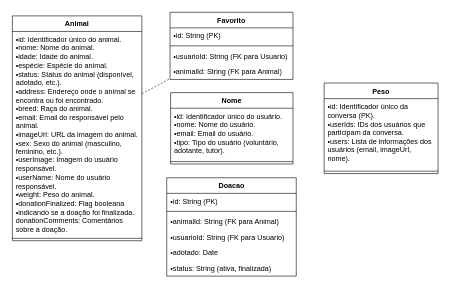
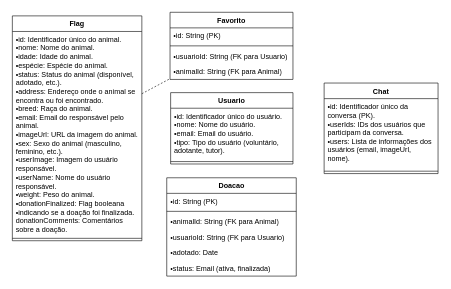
  <mxCell id="0" />
  <mxCell id="1" parent="0" />
- <mxCell id="2" value="Animal" style="swimlane;fontStyle=1;align=center;verticalAlign=top;childLayout=stackLayout;horizontal=1;startSize=26;horizontalStack=0;resizeParent=1;resizeParentMax=0;resizeLast=0;collapsible=1;marginBottom=0;whiteSpace=wrap;html=1;" parent="1" vertex="1"><mxGeometry x="20" y="26" width="216" height="375" as="geometry"><mxRectangle x="330" y="300" width="100" height="30" as="alternateBounds" /></mxGeometry></mxCell>
+ <mxCell id="2" value="Flag" style="swimlane;fontStyle=1;align=center;verticalAlign=top;childLayout=stackLayout;horizontal=1;startSize=26;horizontalStack=0;resizeParent=1;resizeParentMax=0;resizeLast=0;collapsible=1;marginBottom=0;whiteSpace=wrap;html=1;" parent="1" vertex="1"><mxGeometry x="20" y="26" width="216" height="375" as="geometry"><mxRectangle x="330" y="300" width="100" height="30" as="alternateBounds" /></mxGeometry></mxCell>
  <mxCell id="3" value="&lt;div&gt;•id: Identificador único do animal.&lt;/div&gt;&lt;div&gt;•nome: Nome do animal.&lt;/div&gt;&lt;div&gt;•idade: Idade do animal.&lt;/div&gt;&lt;div&gt;•espécie: Espécie do animal.&lt;/div&gt;&lt;div&gt;•status: Status do animal (disponível, adotado, etc.).&lt;/div&gt;&lt;div&gt;•address: Endereço onde o animal se encontra ou foi encontrado.&lt;/div&gt;&lt;div&gt;•breed: Raça do animal.&lt;/div&gt;&lt;div&gt;•email: Email do responsável pelo animal.&lt;/div&gt;&lt;div&gt;•imageUrl: URL da imagem do animal.&lt;/div&gt;&lt;div&gt;•sex: Sexo do animal (masculino, feminino, etc.).&lt;/div&gt;&lt;div&gt;•userImage: Imagem do usuário responsável.&lt;/div&gt;&lt;div&gt;•userName: Nome do usuário responsável.&lt;/div&gt;&lt;div&gt;•weight: Peso do animal.&lt;/div&gt;&lt;div&gt;•donationFinalized: Flag booleana •indicando se a doação foi finalizada.&lt;/div&gt;&lt;div&gt;donationComments:&amp;nbsp;Comentários sobre a doação.&lt;/div&gt;" style="text;strokeColor=none;fillColor=none;align=left;verticalAlign=top;spacingLeft=4;spacingRight=4;overflow=hidden;rotatable=0;points=[[0,0.5],[1,0.5]];portConstraint=eastwest;whiteSpace=wrap;html=1;" vertex="1" parent="2"><mxGeometry y="26" width="216" height="341" as="geometry" /></mxCell>
  <mxCell id="4" value="" style="line;strokeWidth=1;fillColor=none;align=left;verticalAlign=middle;spacingTop=-1;spacingLeft=3;spacingRight=3;rotatable=0;labelPosition=right;points=[];portConstraint=eastwest;strokeColor=inherit;" parent="2" vertex="1"><mxGeometry y="367" width="216" height="8" as="geometry" /></mxCell>
  <mxCell id="5" value="Doacao" style="swimlane;fontStyle=1;align=center;verticalAlign=top;childLayout=stackLayout;horizontal=1;startSize=26;horizontalStack=0;resizeParent=1;resizeParentMax=0;resizeLast=0;collapsible=1;marginBottom=0;whiteSpace=wrap;html=1;" parent="1" vertex="1"><mxGeometry x="277.5" y="296" width="216" height="164" as="geometry"><mxRectangle x="330" y="300" width="100" height="30" as="alternateBounds" /></mxGeometry></mxCell>
  <mxCell id="6" value="•id: String (PK)" style="text;strokeColor=none;fillColor=none;align=left;verticalAlign=top;spacingLeft=4;spacingRight=4;overflow=hidden;rotatable=0;points=[[0,0.5],[1,0.5]];portConstraint=eastwest;whiteSpace=wrap;html=1;" parent="5" vertex="1"><mxGeometry y="26" width="216" height="26" as="geometry" /></mxCell>
  <mxCell id="7" value="" style="line;strokeWidth=1;fillColor=none;align=left;verticalAlign=middle;spacingTop=-1;spacingLeft=3;spacingRight=3;rotatable=0;labelPosition=right;points=[];portConstraint=eastwest;strokeColor=inherit;" parent="5" vertex="1"><mxGeometry y="52" width="216" height="8" as="geometry" /></mxCell>
  <mxCell id="8" value="•animalId: String (FK para Animal)" style="text;strokeColor=none;fillColor=none;align=left;verticalAlign=top;spacingLeft=4;spacingRight=4;overflow=hidden;rotatable=0;points=[[0,0.5],[1,0.5]];portConstraint=eastwest;whiteSpace=wrap;html=1;" parent="5" vertex="1"><mxGeometry y="60" width="216" height="26" as="geometry" /></mxCell>
  <mxCell id="9" value="•usuarioId: String (FK para Usuario)" style="text;strokeColor=none;fillColor=none;align=left;verticalAlign=top;spacingLeft=4;spacingRight=4;overflow=hidden;rotatable=0;points=[[0,0.5],[1,0.5]];portConstraint=eastwest;whiteSpace=wrap;html=1;" parent="5" vertex="1"><mxGeometry y="86" width="216" height="26" as="geometry" /></mxCell>
  <mxCell id="10" value="•adotado: Date" style="text;strokeColor=none;fillColor=none;align=left;verticalAlign=top;spacingLeft=4;spacingRight=4;overflow=hidden;rotatable=0;points=[[0,0.5],[1,0.5]];portConstraint=eastwest;whiteSpace=wrap;html=1;" parent="5" vertex="1"><mxGeometry y="112" width="216" height="26" as="geometry" /></mxCell>
- <mxCell id="11" value="•status: String (ativa, finalizada)" style="text;strokeColor=none;fillColor=none;align=left;verticalAlign=top;spacingLeft=4;spacingRight=4;overflow=hidden;rotatable=0;points=[[0,0.5],[1,0.5]];portConstraint=eastwest;whiteSpace=wrap;html=1;" parent="5" vertex="1"><mxGeometry y="138" width="216" height="26" as="geometry" /></mxCell>
- <mxCell id="12" value="Nome" style="swimlane;fontStyle=1;align=center;verticalAlign=top;childLayout=stackLayout;horizontal=1;startSize=26;horizontalStack=0;resizeParent=1;resizeParentMax=0;resizeLast=0;collapsible=1;marginBottom=0;whiteSpace=wrap;html=1;" parent="1" vertex="1"><mxGeometry x="284" y="154" width="204" height="119" as="geometry"><mxRectangle x="330" y="300" width="100" height="30" as="alternateBounds" /></mxGeometry></mxCell>
+ <mxCell id="11" value="•status: Email (ativa, finalizada)" style="text;strokeColor=none;fillColor=none;align=left;verticalAlign=top;spacingLeft=4;spacingRight=4;overflow=hidden;rotatable=0;points=[[0,0.5],[1,0.5]];portConstraint=eastwest;whiteSpace=wrap;html=1;" parent="5" vertex="1"><mxGeometry y="138" width="216" height="26" as="geometry" /></mxCell>
+ <mxCell id="12" value="Usuario" style="swimlane;fontStyle=1;align=center;verticalAlign=top;childLayout=stackLayout;horizontal=1;startSize=26;horizontalStack=0;resizeParent=1;resizeParentMax=0;resizeLast=0;collapsible=1;marginBottom=0;whiteSpace=wrap;html=1;" parent="1" vertex="1"><mxGeometry x="284" y="154" width="204" height="119" as="geometry"><mxRectangle x="330" y="300" width="100" height="30" as="alternateBounds" /></mxGeometry></mxCell>
  <mxCell id="13" value="&lt;div&gt;&lt;span style=&quot;background-color: initial;&quot;&gt;•&lt;/span&gt;id: Identificador único do usuário.&lt;/div&gt;&lt;div&gt;&lt;span style=&quot;background-color: initial;&quot;&gt;•&lt;/span&gt;nome: Nome do usuário.&lt;/div&gt;&lt;div&gt;&lt;span style=&quot;background-color: initial;&quot;&gt;•&lt;/span&gt;email: Email do usuário.&lt;/div&gt;&lt;div&gt;&lt;span style=&quot;background-color: initial;&quot;&gt;•&lt;/span&gt;tipo: Tipo do usuário (voluntário, adotante, tutor).&lt;/div&gt;" style="text;strokeColor=none;fillColor=none;align=left;verticalAlign=top;spacingLeft=4;spacingRight=4;overflow=hidden;rotatable=0;points=[[0,0.5],[1,0.5]];portConstraint=eastwest;whiteSpace=wrap;html=1;" parent="12" vertex="1"><mxGeometry y="26" width="204" height="85" as="geometry" /></mxCell>
  <mxCell id="14" value="" style="line;strokeWidth=1;fillColor=none;align=left;verticalAlign=middle;spacingTop=-1;spacingLeft=3;spacingRight=3;rotatable=0;labelPosition=right;points=[];portConstraint=eastwest;strokeColor=inherit;" parent="12" vertex="1"><mxGeometry y="111" width="204" height="8" as="geometry" /></mxCell>
  <mxCell id="15" value="Favorito" style="swimlane;fontStyle=1;align=center;verticalAlign=top;childLayout=stackLayout;horizontal=1;startSize=26;horizontalStack=0;resizeParent=1;resizeParentMax=0;resizeLast=0;collapsible=1;marginBottom=0;whiteSpace=wrap;html=1;" parent="1" vertex="1"><mxGeometry x="283" y="20" width="205" height="112" as="geometry"><mxRectangle x="330" y="300" width="100" height="30" as="alternateBounds" /></mxGeometry></mxCell>
  <mxCell id="16" value="•id: String (PK)" style="text;strokeColor=none;fillColor=none;align=left;verticalAlign=top;spacingLeft=4;spacingRight=4;overflow=hidden;rotatable=0;points=[[0,0.5],[1,0.5]];portConstraint=eastwest;whiteSpace=wrap;html=1;" parent="15" vertex="1"><mxGeometry y="26" width="205" height="26" as="geometry" /></mxCell>
  <mxCell id="17" value="" style="line;strokeWidth=1;fillColor=none;align=left;verticalAlign=middle;spacingTop=-1;spacingLeft=3;spacingRight=3;rotatable=0;labelPosition=right;points=[];portConstraint=eastwest;strokeColor=inherit;" parent="15" vertex="1"><mxGeometry y="52" width="205" height="8" as="geometry" /></mxCell>
  <mxCell id="18" value="•usuarioId: String (FK para Usuario)" style="text;strokeColor=none;fillColor=none;align=left;verticalAlign=top;spacingLeft=4;spacingRight=4;overflow=hidden;rotatable=0;points=[[0,0.5],[1,0.5]];portConstraint=eastwest;whiteSpace=wrap;html=1;" parent="15" vertex="1"><mxGeometry y="60" width="205" height="26" as="geometry" /></mxCell>
  <mxCell id="19" value="•animalId: String (FK para Animal)" style="text;strokeColor=none;fillColor=none;align=left;verticalAlign=top;spacingLeft=4;spacingRight=4;overflow=hidden;rotatable=0;points=[[0,0.5],[1,0.5]];portConstraint=eastwest;whiteSpace=wrap;html=1;" parent="15" vertex="1"><mxGeometry y="86" width="205" height="26" as="geometry" /></mxCell>
- <mxCell id="20" value="Peso" style="swimlane;fontStyle=1;align=center;verticalAlign=top;childLayout=stackLayout;horizontal=1;startSize=26;horizontalStack=0;resizeParent=1;resizeParentMax=0;resizeLast=0;collapsible=1;marginBottom=0;whiteSpace=wrap;html=1;" vertex="1" parent="1"><mxGeometry x="540" y="138" width="190" height="151" as="geometry"><mxRectangle x="330" y="300" width="100" height="30" as="alternateBounds" /></mxGeometry></mxCell>
+ <mxCell id="20" value="Chat" style="swimlane;fontStyle=1;align=center;verticalAlign=top;childLayout=stackLayout;horizontal=1;startSize=26;horizontalStack=0;resizeParent=1;resizeParentMax=0;resizeLast=0;collapsible=1;marginBottom=0;whiteSpace=wrap;html=1;" vertex="1" parent="1"><mxGeometry x="540" y="138" width="190" height="151" as="geometry"><mxRectangle x="330" y="300" width="100" height="30" as="alternateBounds" /></mxGeometry></mxCell>
  <mxCell id="21" value="&lt;div&gt;&lt;span style=&quot;background-color: initial;&quot;&gt;•&lt;/span&gt;id: Identificador único da conversa (PK).&lt;/div&gt;&lt;div&gt;&lt;span style=&quot;background-color: initial;&quot;&gt;•&lt;/span&gt;userIds: IDs dos usuários que participam da conversa.&lt;/div&gt;&lt;div&gt;&lt;span style=&quot;background-color: initial;&quot;&gt;•&lt;/span&gt;users: Lista de informações dos usuários (email, imageUrl, nome).&lt;/div&gt;" style="text;strokeColor=none;fillColor=none;align=left;verticalAlign=top;spacingLeft=4;spacingRight=4;overflow=hidden;rotatable=0;points=[[0,0.5],[1,0.5]];portConstraint=eastwest;whiteSpace=wrap;html=1;" vertex="1" parent="20"><mxGeometry y="26" width="190" height="117" as="geometry" /></mxCell>
  <mxCell id="22" value="" style="line;strokeWidth=1;fillColor=none;align=left;verticalAlign=middle;spacingTop=-1;spacingLeft=3;spacingRight=3;rotatable=0;labelPosition=right;points=[];portConstraint=eastwest;strokeColor=inherit;" vertex="1" parent="20"><mxGeometry y="143" width="190" height="8" as="geometry" /></mxCell>
  <mxCell id="23" value="" style="endArrow=none;html=1;rounded=0;dashed=1;" edge="1" parent="1" source="2" target="15"><mxGeometry width="50" height="50" relative="1" as="geometry"><mxPoint x="707" y="286" as="sourcePoint" /><mxPoint x="757" y="236" as="targetPoint" /></mxGeometry></mxCell>
